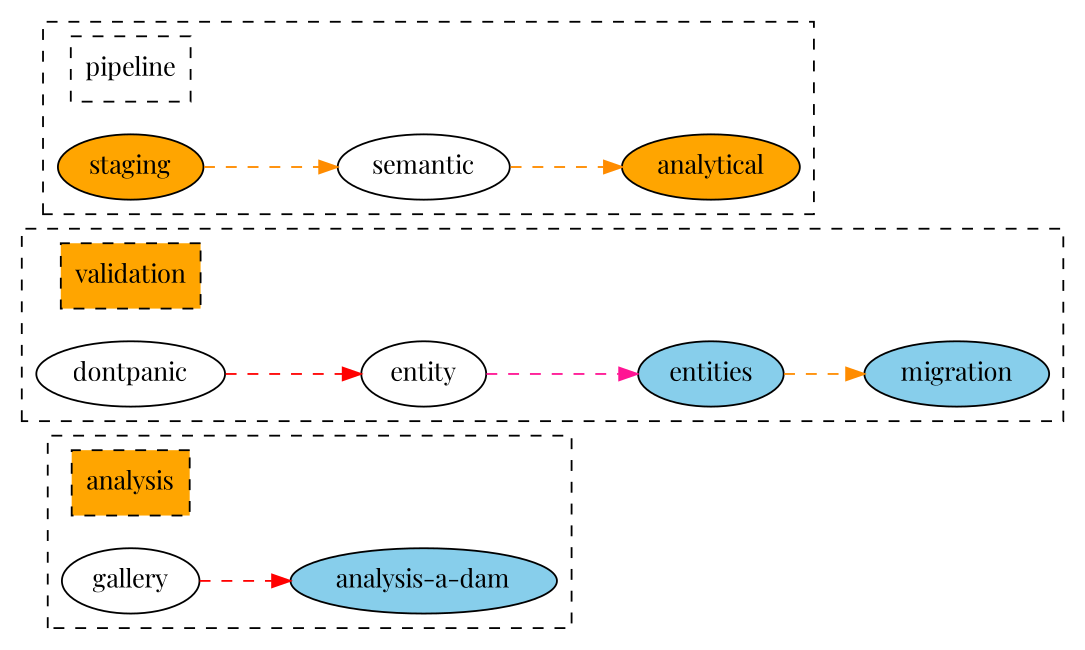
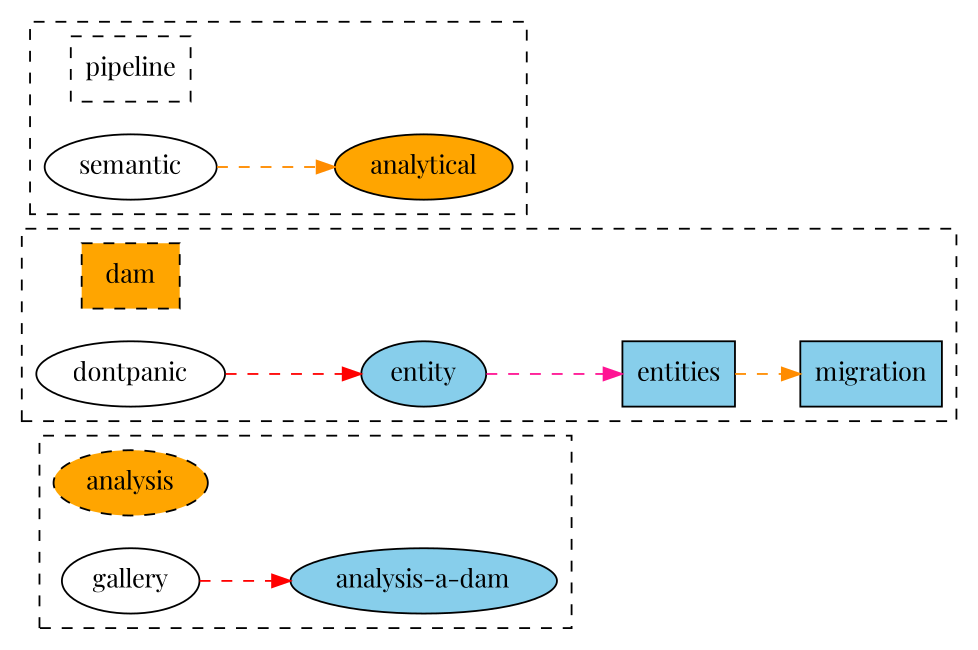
  digraph {
    fontname="Playfair Display"
    rankdir=LR
    node [fillcolor=orange fontname="Playfair Display" style=filled]
    edge [color=darkorange fontname="Playfair Display" style=dashed]
-   analysis [shape=box style="dashed,filled"]
+   analysis [shape=ellipse style="dashed,filled"]
    n2 [fillcolor=skyblue label="analysis-a-dam"]
    gallery [fillcolor=white]
-   validation [shape=box style="dashed,filled"]
+   validation [shape=box style="dashed,filled" label=dam]
    dontpanic [fillcolor=white]
-   entity [fillcolor=white]
-   entities [fillcolor=skyblue]
-   migration [fillcolor=skyblue]
+   entity [fillcolor=skyblue]
+   entities [fillcolor=skyblue shape=box]
+   migration [fillcolor=skyblue shape=box]
    pipeline [fillcolor=white shape=box style="dashed,filled"]
-   staging
    semantic [fillcolor=white]
    analytical
    subgraph cluster_1 {
      style=dashed
      analysis
      n2
      gallery
    }
    subgraph cluster_2 {
      style=dashed
      validation
      dontpanic
      entity
      entities
      migration
    }
    subgraph cluster_3 {
      style=dashed
      pipeline
-     staging
      semantic
      analytical
    }
    gallery -> n2 [color=red]
    dontpanic -> entity [color=red]
    entity -> entities [color=deeppink]
    entities -> migration
-   staging -> semantic
    semantic -> analytical
  }
